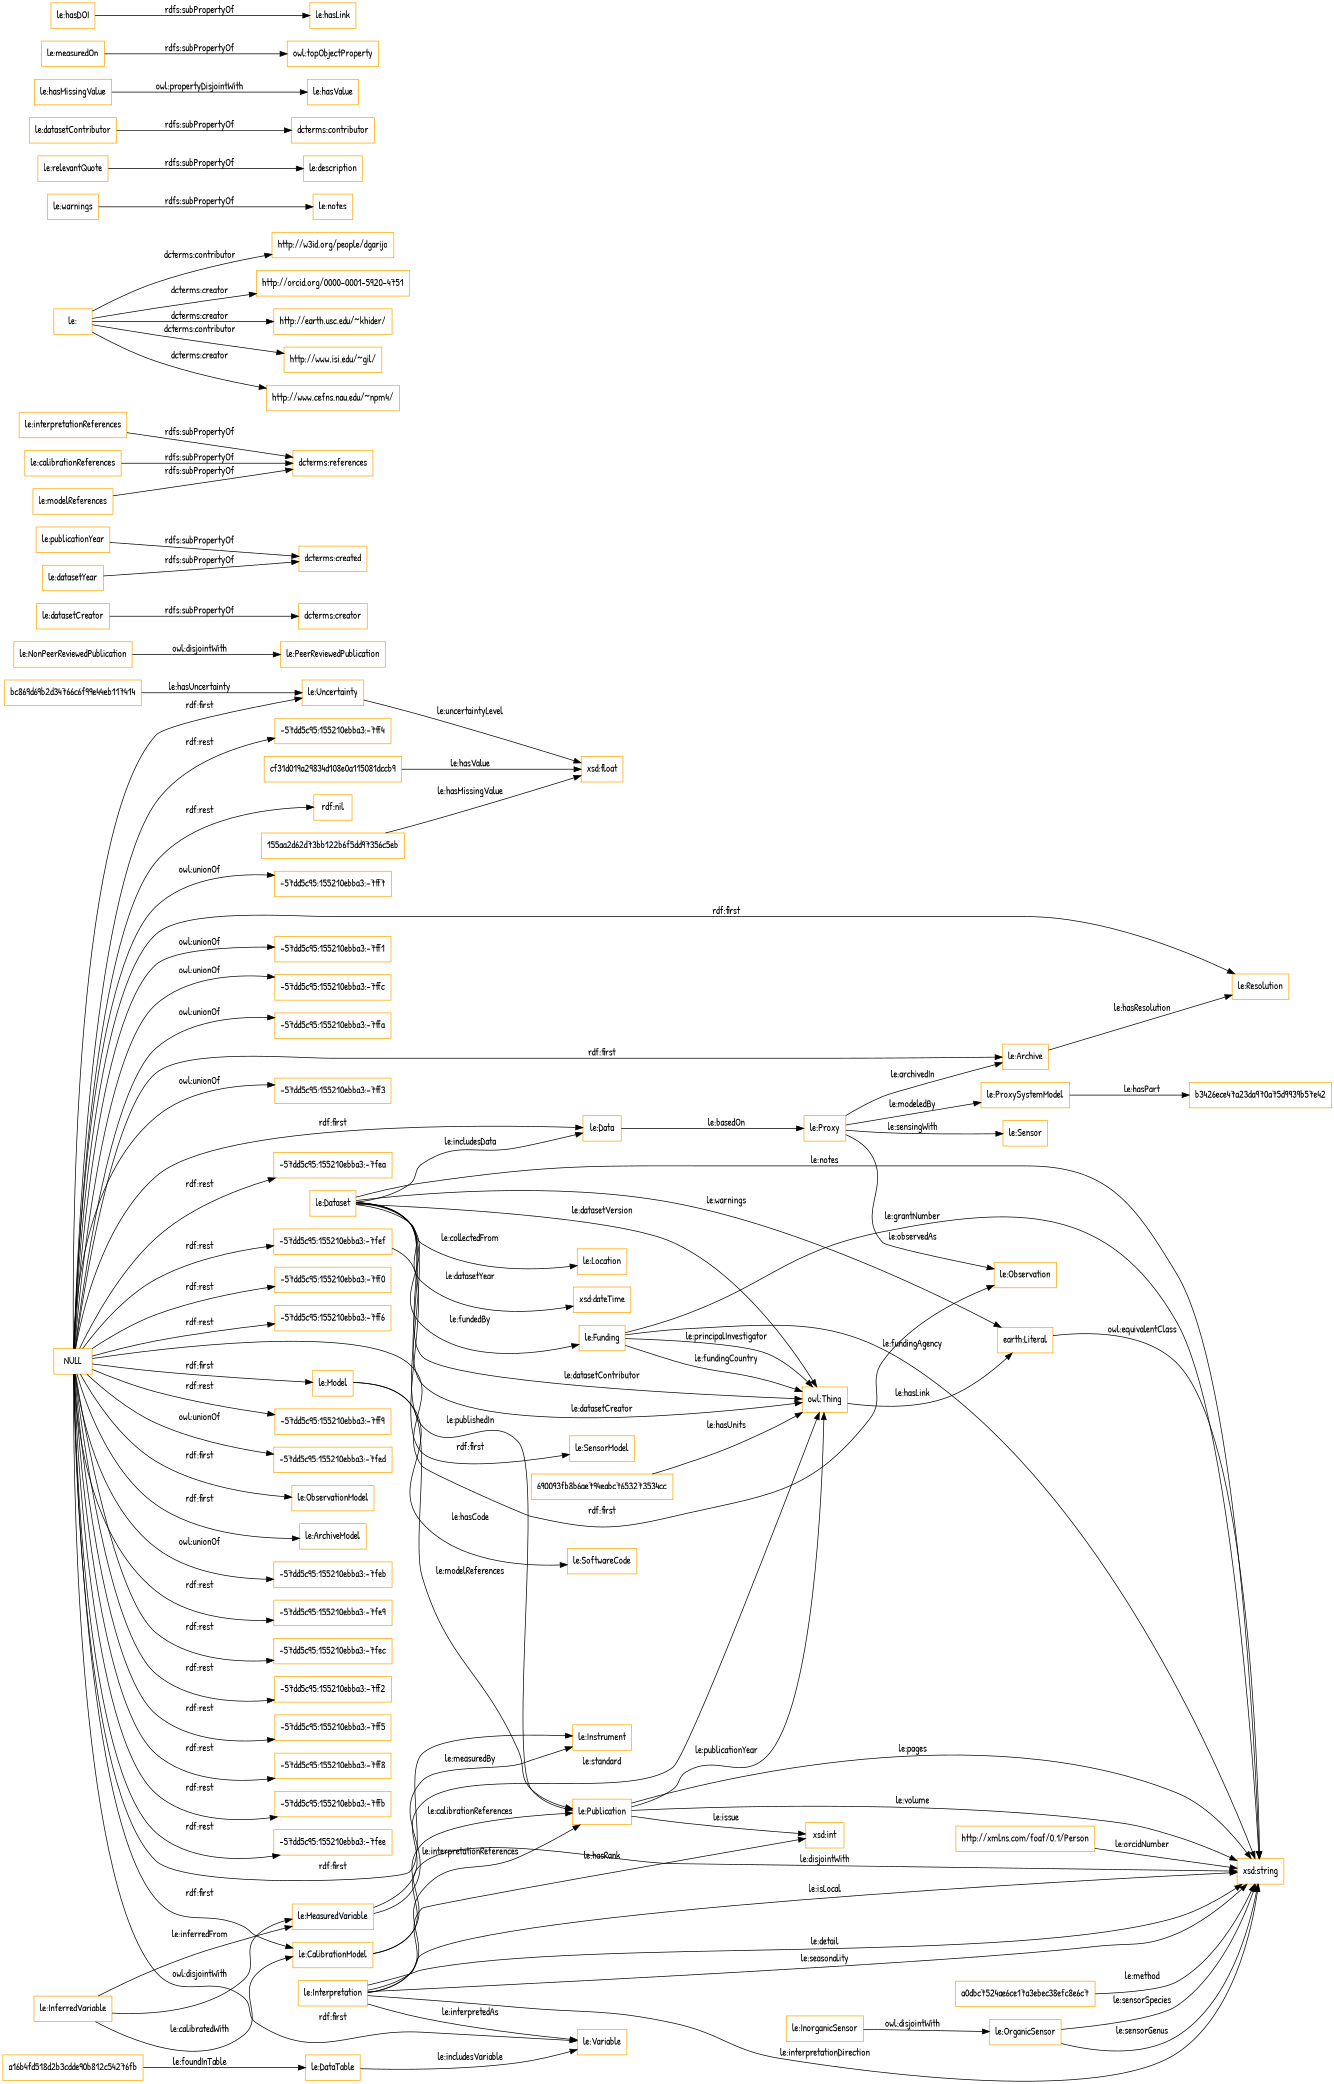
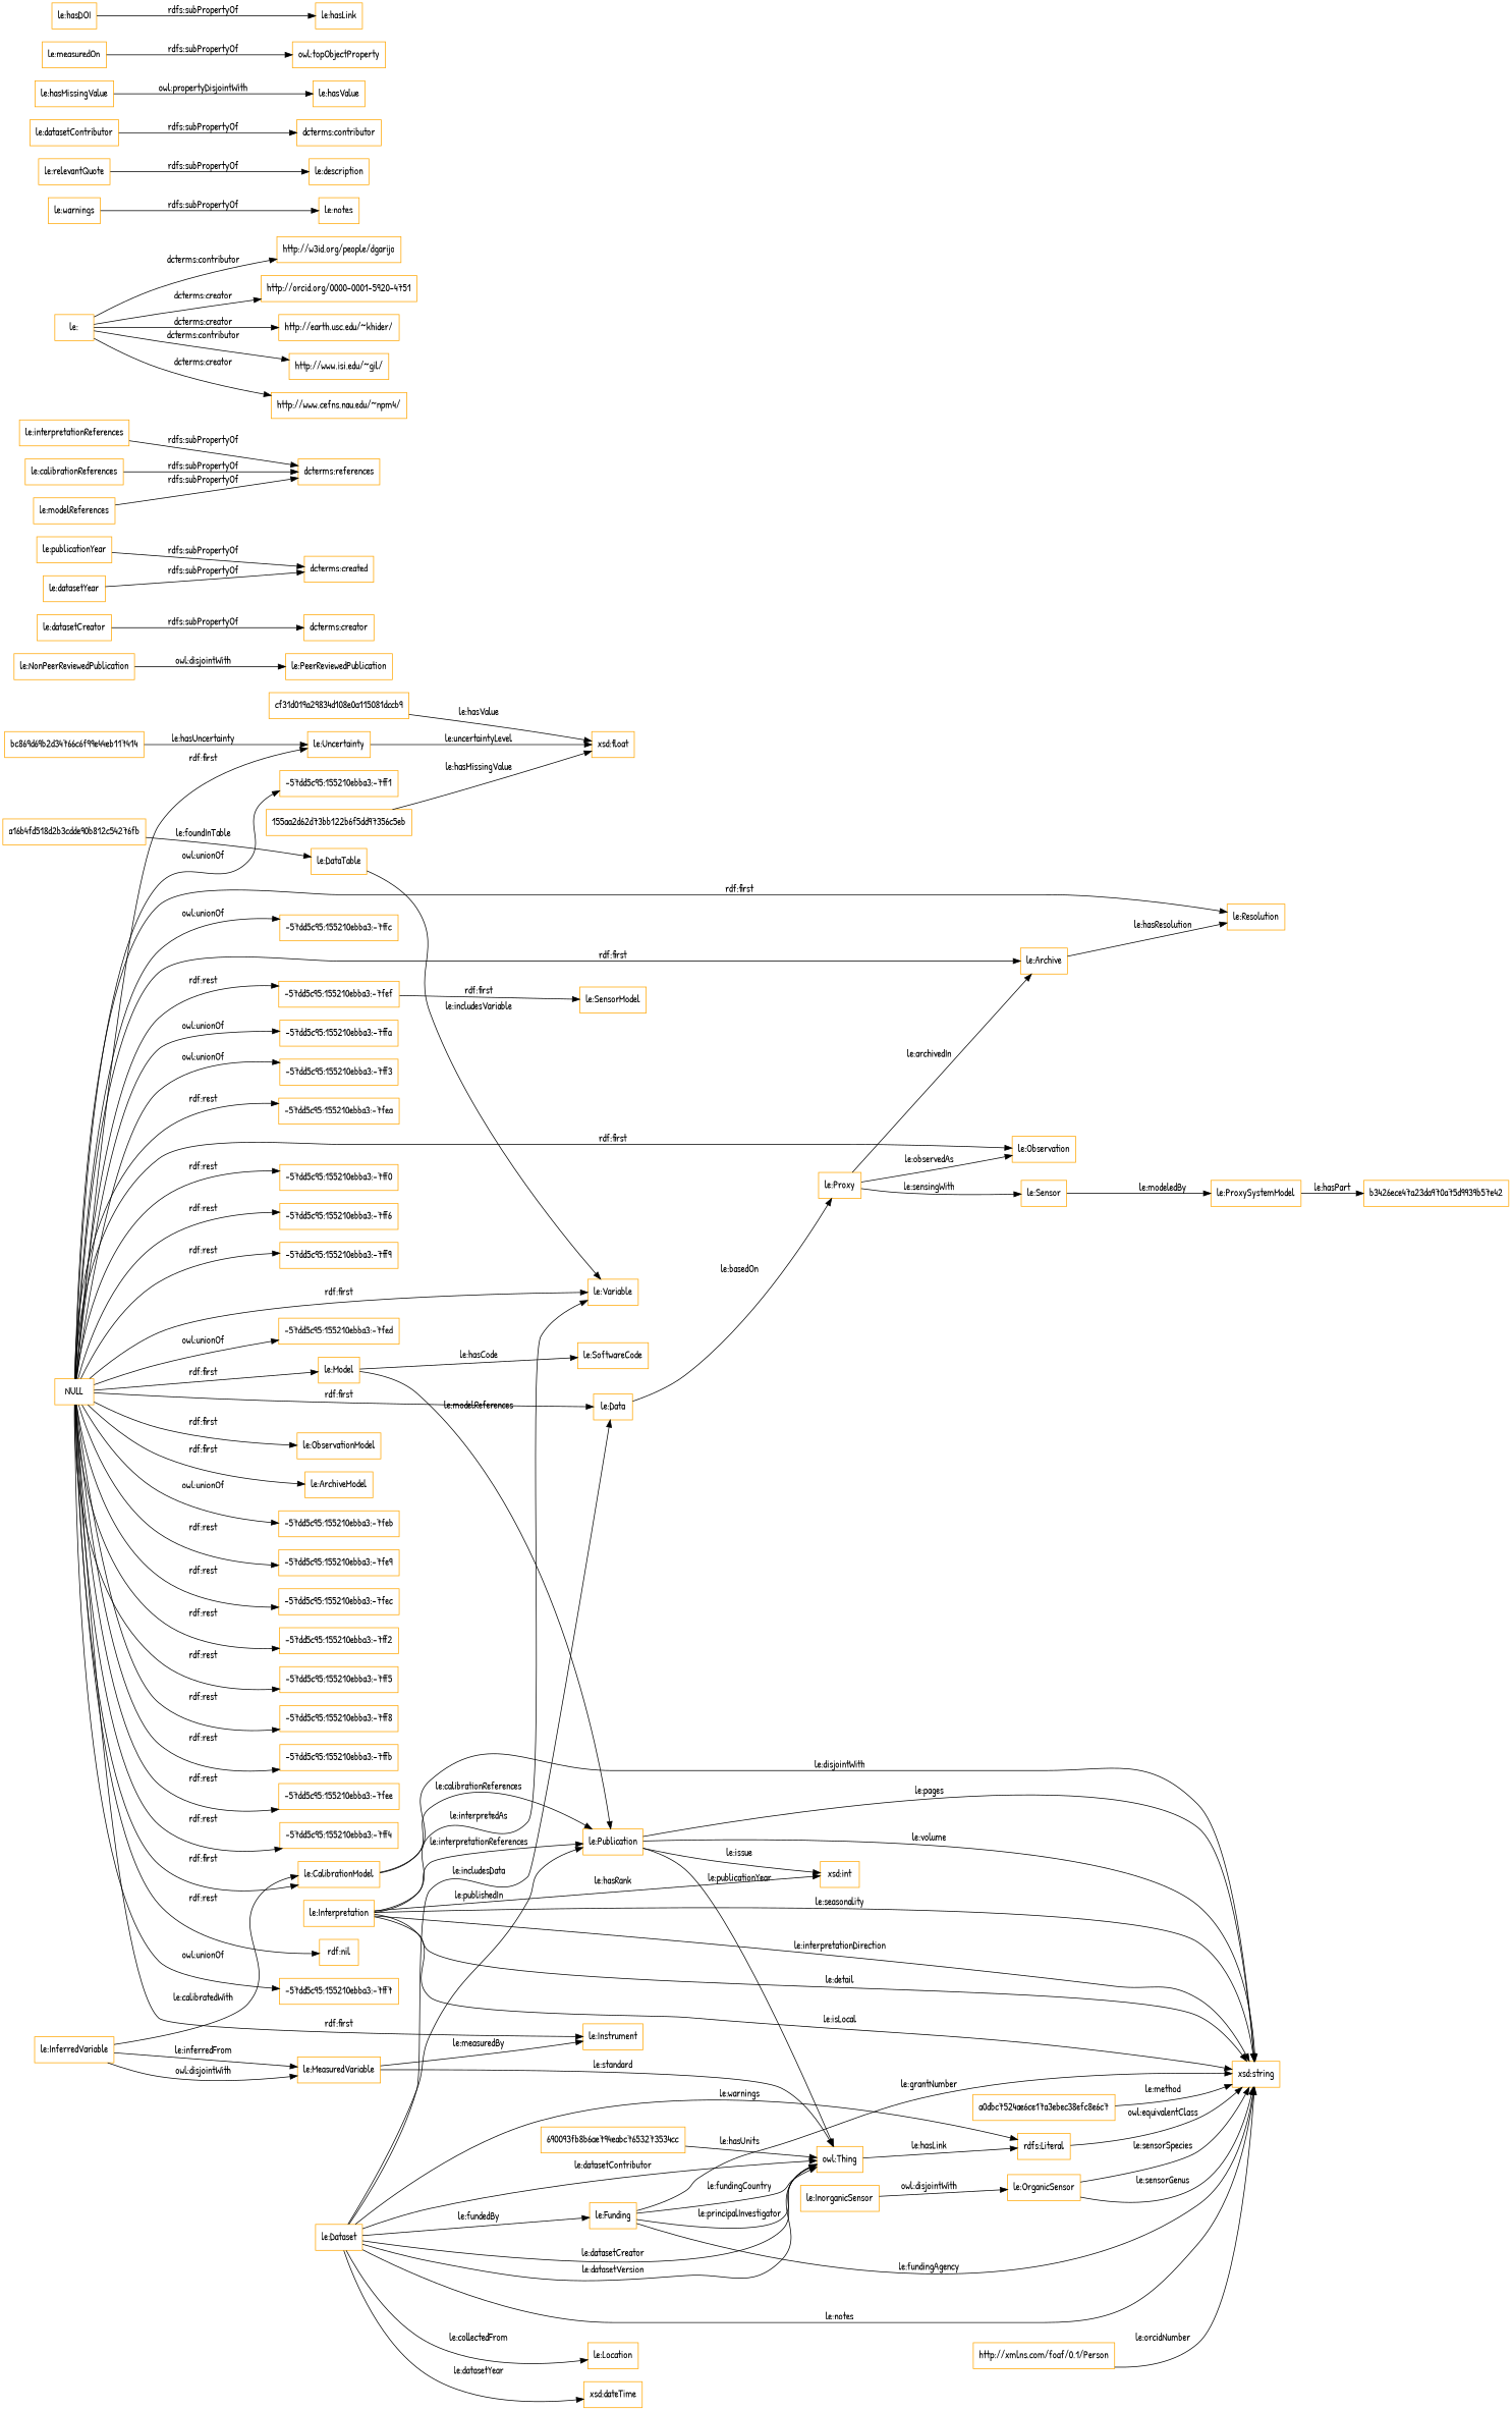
  digraph {
    fontname="Patrick Hand"
    rankdir=LR
    node [color=orange fontname="Patrick Hand" shape=rectangle]
    edge [fontname="Patrick Hand"]
    "le:Proxy"
    "le:Archive"
    "le:ProxySystemModel"
    "le:Sensor"
    "le:Observation"
    "le:Resolution"
    b3426ece47a23da970a75d9939b57e42
    "le:NonPeerReviewedPublication"
    "le:PeerReviewedPublication"
    "le:OrganicSensor"
    "xsd:string"
    "le:Uncertainty"
    "xsd:float"
    "le:Interpretation"
    "le:Variable"
    "le:Publication"
    "xsd:int"
    "le:Model"
    "le:SoftwareCode"
    "owl:Thing"
    "le:InferredVariable"
    "le:CalibrationModel"
    "le:MeasuredVariable"
    "le:Instrument"
    a16b4fd518d2b3cdde90b812c54276fb
    "le:DataTable"
    "le:Funding"
-   "rdfs:Literal" [label="earth:Literal"]
+   "rdfs:Literal"
    a0dbc7524ae6ce17a3ebec38efc8e6c7
    "le:InorganicSensor"
    "http://xmlns.com/foaf/0.1/Person"
    "le:Dataset"
    "le:Location"
    "le:Data"
    "xsd:dateTime"
    cf31d019a29834d108e0a115081dccb9
    "155aa2d62d73bb122b6f5dd97356c5eb"
    bc869d69b2d34766c6f99e44eb117414
    "690093fb8b6ae794eabc7653273534cc"
    "le:datasetCreator"
    "dcterms:creator"
    "le:publicationYear"
    "dcterms:created"
    "le:interpretationReferences"
    "dcterms:references"
    "le:"
    "http://w3id.org/people/dgarijo"
    "http://orcid.org/0000-0001-5920-4751"
    "http://earth.usc.edu/~khider/"
    "http://www.isi.edu/~gil/"
    "http://www.cefns.nau.edu/~npm4/"
    "le:warnings"
    "le:notes"
    "le:relevantQuote"
    "le:description"
    "le:datasetYear"
    NULL
    "le:ObservationModel"
    "le:ArchiveModel"
    "-57dd5c95:155210ebba3:-7feb"
    "-57dd5c95:155210ebba3:-7fe9"
    "-57dd5c95:155210ebba3:-7fec"
    "-57dd5c95:155210ebba3:-7fef"
    "-57dd5c95:155210ebba3:-7ff2"
    "-57dd5c95:155210ebba3:-7ff5"
    "-57dd5c95:155210ebba3:-7ff8"
    "-57dd5c95:155210ebba3:-7ffb"
    "-57dd5c95:155210ebba3:-7fee"
    "-57dd5c95:155210ebba3:-7ff4"
    "rdf:nil"
    "-57dd5c95:155210ebba3:-7ff7"
    "-57dd5c95:155210ebba3:-7ff1"
    "-57dd5c95:155210ebba3:-7ffc"
    "-57dd5c95:155210ebba3:-7ffa"
    "-57dd5c95:155210ebba3:-7ff3"
    "-57dd5c95:155210ebba3:-7fea"
    "-57dd5c95:155210ebba3:-7ff0"
    "-57dd5c95:155210ebba3:-7ff6"
    "-57dd5c95:155210ebba3:-7ff9"
    "-57dd5c95:155210ebba3:-7fed"
    "le:SensorModel"
    "le:datasetContributor"
    "dcterms:contributor"
    "le:calibrationReferences"
    "le:hasMissingValue"
    "le:hasValue"
    "le:measuredOn"
    "owl:topObjectProperty"
    "le:hasDOI"
    "le:hasLink"
    "le:modelReferences"
    "le:Proxy" -> "le:Archive" [label="le:archivedIn"]
-   "le:Proxy" -> "le:ProxySystemModel" [label="le:modeledBy"]
+   "le:Sensor" -> "le:ProxySystemModel" [label="le:modeledBy"]
    "le:Proxy" -> "le:Sensor" [label="le:sensingWith"]
    "le:Proxy" -> "le:Observation" [label="le:observedAs"]
    "le:Archive" -> "le:Resolution" [label="le:hasResolution"]
    "le:ProxySystemModel" -> b3426ece47a23da970a75d9939b57e42 [label="le:hasPart"]
    "le:NonPeerReviewedPublication" -> "le:PeerReviewedPublication" [label="owl:disjointWith"]
    "le:OrganicSensor" -> "xsd:string" [label="le:sensorSpecies"]
    "le:OrganicSensor" -> "xsd:string" [label="le:sensorGenus"]
    "le:Uncertainty" -> "xsd:float" [label="le:uncertaintyLevel"]
    "le:Interpretation" -> "xsd:string" [label="le:detail"]
    "le:Interpretation" -> "xsd:string" [label="le:isLocal"]
    "le:Interpretation" -> "xsd:string" [label="le:seasonality"]
    "le:Interpretation" -> "xsd:string" [label="le:interpretationDirection"]
    "le:Interpretation" -> "le:Variable" [label="le:interpretedAs"]
    "le:Interpretation" -> "le:Publication" [label="le:interpretationReferences"]
    "le:Interpretation" -> "xsd:int" [label="le:hasRank"]
    "le:Publication" -> "xsd:string" [label="le:pages"]
    "le:Publication" -> "xsd:string" [label="le:volume"]
    "le:Publication" -> "xsd:int" [label="le:issue"]
    "le:Publication" -> "owl:Thing" [label="le:publicationYear"]
    "le:Model" -> "le:Publication" [label="le:modelReferences"]
    "le:Model" -> "le:SoftwareCode" [label="le:hasCode"]
    "owl:Thing" -> "rdfs:Literal" [label="le:hasLink"]
    "le:InferredVariable" -> "le:CalibrationModel" [label="le:calibratedWith"]
    "le:InferredVariable" -> "le:MeasuredVariable" [label="owl:disjointWith"]
    "le:InferredVariable" -> "le:MeasuredVariable" [label="le:inferredFrom"]
    "le:CalibrationModel" -> "xsd:string" [label="le:disjointWith"]
    "le:CalibrationModel" -> "le:Publication" [label="le:calibrationReferences"]
    "le:MeasuredVariable" -> "owl:Thing" [label="le:standard"]
    "le:MeasuredVariable" -> "le:Instrument" [label="le:measuredBy"]
    a16b4fd518d2b3cdde90b812c54276fb -> "le:DataTable" [label="le:foundInTable"]
    "le:DataTable" -> "le:Variable" [label="le:includesVariable"]
    "le:Funding" -> "xsd:string" [label="le:fundingAgency"]
    "le:Funding" -> "xsd:string" [label="le:grantNumber"]
    "le:Funding" -> "owl:Thing" [label="le:fundingCountry"]
    "le:Funding" -> "owl:Thing" [label="le:principalInvestigator"]
    "rdfs:Literal" -> "xsd:string" [label="owl:equivalentClass"]
    a0dbc7524ae6ce17a3ebec38efc8e6c7 -> "xsd:string" [label="le:method"]
    "le:InorganicSensor" -> "le:OrganicSensor" [label="owl:disjointWith"]
    "http://xmlns.com/foaf/0.1/Person" -> "xsd:string" [label="le:orcidNumber"]
    "le:Dataset" -> "xsd:string" [label="le:notes"]
    "le:Dataset" -> "le:Publication" [label="le:publishedIn"]
    "le:Dataset" -> "owl:Thing" [label="le:datasetCreator"]
    "le:Dataset" -> "owl:Thing" [label="le:datasetVersion"]
    "le:Dataset" -> "owl:Thing" [label="le:datasetContributor"]
    "le:Dataset" -> "le:Funding" [label="le:fundedBy"]
    "le:Dataset" -> "rdfs:Literal" [label="le:warnings"]
    "le:Dataset" -> "le:Location" [label="le:collectedFrom"]
    "le:Dataset" -> "le:Data" [label="le:includesData"]
    "le:Dataset" -> "xsd:dateTime" [label="le:datasetYear"]
    "le:Data" -> "le:Proxy" [label="le:basedOn"]
    cf31d019a29834d108e0a115081dccb9 -> "xsd:float" [label="le:hasValue"]
    "155aa2d62d73bb122b6f5dd97356c5eb" -> "xsd:float" [label="le:hasMissingValue"]
    bc869d69b2d34766c6f99e44eb117414 -> "le:Uncertainty" [label="le:hasUncertainty"]
    "690093fb8b6ae794eabc7653273534cc" -> "owl:Thing" [label="le:hasUnits"]
    "le:datasetCreator" -> "dcterms:creator" [label="rdfs:subPropertyOf"]
    "le:publicationYear" -> "dcterms:created" [label="rdfs:subPropertyOf"]
    "le:interpretationReferences" -> "dcterms:references" [label="rdfs:subPropertyOf"]
    "le:" -> "http://w3id.org/people/dgarijo" [label="dcterms:contributor"]
    "le:" -> "http://orcid.org/0000-0001-5920-4751" [label="dcterms:creator"]
    "le:" -> "http://earth.usc.edu/~khider/" [label="dcterms:creator"]
    "le:" -> "http://www.isi.edu/~gil/" [label="dcterms:contributor"]
    "le:" -> "http://www.cefns.nau.edu/~npm4/" [label="dcterms:creator"]
    "le:warnings" -> "le:notes" [label="rdfs:subPropertyOf"]
    "le:relevantQuote" -> "le:description" [label="rdfs:subPropertyOf"]
    "le:datasetYear" -> "dcterms:created" [label="rdfs:subPropertyOf"]
    NULL -> "le:Archive" [label="rdf:first"]
    NULL -> "le:Observation" [label="rdf:first"]
    NULL -> "le:Resolution" [label="rdf:first"]
    NULL -> "le:Uncertainty" [label="rdf:first"]
    NULL -> "le:Variable" [label="rdf:first"]
    NULL -> "le:Model" [label="rdf:first"]
    NULL -> "le:CalibrationModel" [label="rdf:first"]
    NULL -> "le:Instrument" [label="rdf:first"]
    NULL -> "le:Data" [label="rdf:first"]
    NULL -> "le:ObservationModel" [label="rdf:first"]
    NULL -> "le:ArchiveModel" [label="rdf:first"]
    NULL -> "-57dd5c95:155210ebba3:-7feb" [label="owl:unionOf"]
    NULL -> "-57dd5c95:155210ebba3:-7fe9" [label="rdf:rest"]
    NULL -> "-57dd5c95:155210ebba3:-7fec" [label="rdf:rest"]
    NULL -> "-57dd5c95:155210ebba3:-7fef" [label="rdf:rest"]
    NULL -> "-57dd5c95:155210ebba3:-7ff2" [label="rdf:rest"]
    NULL -> "-57dd5c95:155210ebba3:-7ff5" [label="rdf:rest"]
    NULL -> "-57dd5c95:155210ebba3:-7ff8" [label="rdf:rest"]
    NULL -> "-57dd5c95:155210ebba3:-7ffb" [label="rdf:rest"]
    NULL -> "-57dd5c95:155210ebba3:-7fee" [label="rdf:rest"]
    NULL -> "-57dd5c95:155210ebba3:-7ff4" [label="rdf:rest"]
    NULL -> "rdf:nil" [label="rdf:rest"]
    NULL -> "-57dd5c95:155210ebba3:-7ff7" [label="owl:unionOf"]
    NULL -> "-57dd5c95:155210ebba3:-7ff1" [label="owl:unionOf"]
    NULL -> "-57dd5c95:155210ebba3:-7ffc" [label="owl:unionOf"]
    NULL -> "-57dd5c95:155210ebba3:-7ffa" [label="owl:unionOf"]
    NULL -> "-57dd5c95:155210ebba3:-7ff3" [label="owl:unionOf"]
    NULL -> "-57dd5c95:155210ebba3:-7fea" [label="rdf:rest"]
    NULL -> "-57dd5c95:155210ebba3:-7ff0" [label="rdf:rest"]
    NULL -> "-57dd5c95:155210ebba3:-7ff6" [label="rdf:rest"]
    NULL -> "-57dd5c95:155210ebba3:-7ff9" [label="rdf:rest"]
    NULL -> "-57dd5c95:155210ebba3:-7fed" [label="owl:unionOf"]
    "-57dd5c95:155210ebba3:-7fef" -> "le:SensorModel" [label="rdf:first"]
    "le:datasetContributor" -> "dcterms:contributor" [label="rdfs:subPropertyOf"]
    "le:calibrationReferences" -> "dcterms:references" [label="rdfs:subPropertyOf"]
    "le:hasMissingValue" -> "le:hasValue" [label="owl:propertyDisjointWith"]
    "le:measuredOn" -> "owl:topObjectProperty" [label="rdfs:subPropertyOf"]
    "le:hasDOI" -> "le:hasLink" [label="rdfs:subPropertyOf"]
    "le:modelReferences" -> "dcterms:references" [label="rdfs:subPropertyOf"]
  }
